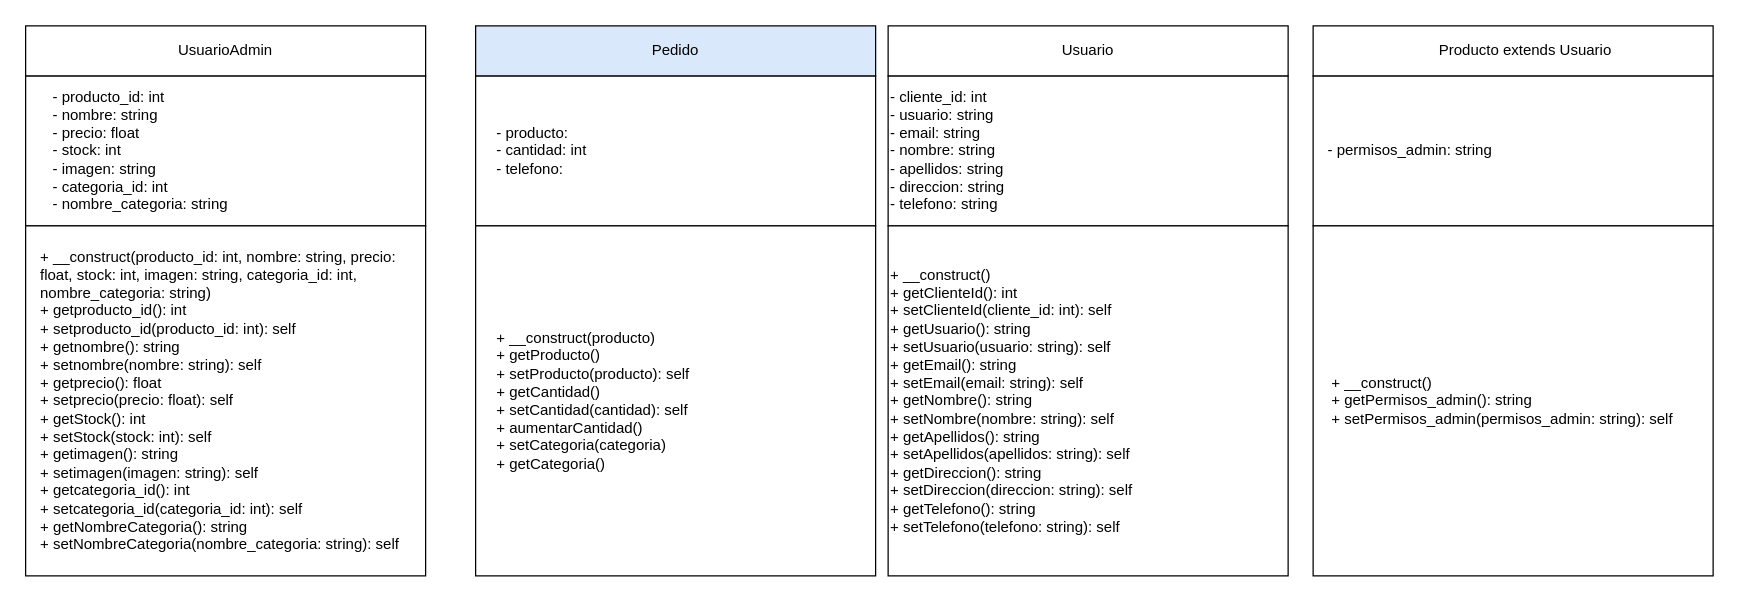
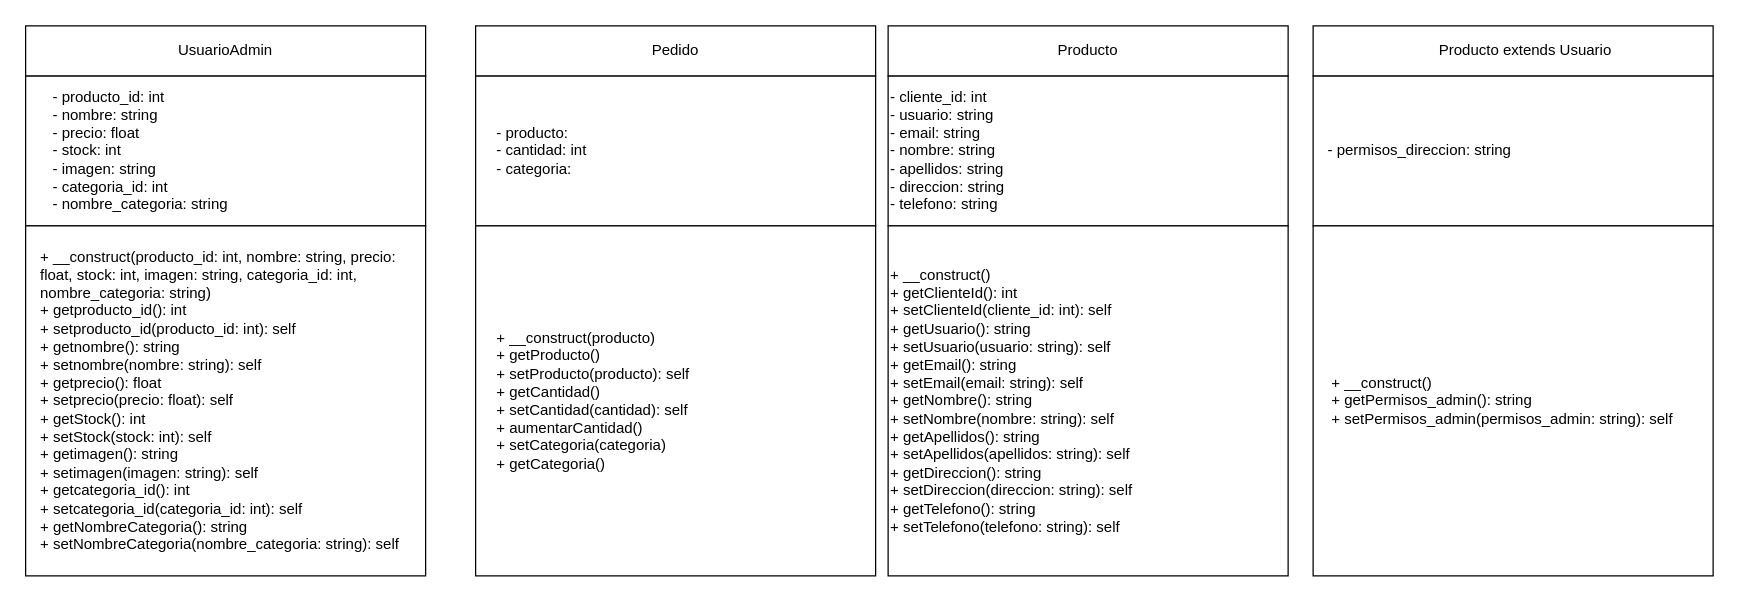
  <mxCell id="0" />
  <mxCell id="1" parent="0" />
  <mxCell id="2" value="" style="rounded=0;whiteSpace=wrap;html=1;" vertex="1" parent="1"><mxGeometry x="380" y="60" width="320" height="120" as="geometry" /></mxCell>
  <mxCell id="3" value="" style="rounded=0;whiteSpace=wrap;html=1;" vertex="1" parent="1"><mxGeometry x="380" y="180" width="320" height="280" as="geometry" /></mxCell>
  <mxCell id="4" value="" style="rounded=0;whiteSpace=wrap;html=1;" vertex="1" parent="1"><mxGeometry x="710" y="60" width="320" height="120" as="geometry" /></mxCell>
  <mxCell id="5" value="" style="rounded=0;whiteSpace=wrap;html=1;" vertex="1" parent="1"><mxGeometry x="710" y="180" width="320" height="280" as="geometry" /></mxCell>
  <mxCell id="6" value="" style="rounded=0;whiteSpace=wrap;html=1;" vertex="1" parent="1"><mxGeometry x="1050" y="60" width="320" height="120" as="geometry" /></mxCell>
  <mxCell id="7" value="" style="rounded=0;whiteSpace=wrap;html=1;" vertex="1" parent="1"><mxGeometry x="1050" y="180" width="320" height="280" as="geometry" /></mxCell>
  <mxCell id="8" value="" style="rounded=0;whiteSpace=wrap;html=1;" vertex="1" parent="1"><mxGeometry x="20" y="60" width="320" height="120" as="geometry" /></mxCell>
  <mxCell id="9" value="&lt;div&gt;- producto_id: int&lt;/div&gt;&lt;div&gt;- nombre: string&lt;/div&gt;&lt;div&gt;- precio: float&lt;/div&gt;&lt;div&gt;- stock: int&lt;/div&gt;&lt;div&gt;- imagen: string&lt;/div&gt;&lt;div&gt;- categoria_id: int&lt;/div&gt;&lt;div&gt;- nombre_categoria: string&lt;/div&gt;" style="text;html=1;strokeColor=none;fillColor=none;align=left;verticalAlign=middle;whiteSpace=wrap;rounded=0;" vertex="1" parent="1"><mxGeometry x="40" y="50" width="160" height="140" as="geometry" /></mxCell>
  <mxCell id="10" value="" style="rounded=0;whiteSpace=wrap;html=1;" vertex="1" parent="1"><mxGeometry x="20" y="180" width="320" height="280" as="geometry" /></mxCell>
  <mxCell id="11" value="&lt;div&gt;+ __construct(producto_id: int, nombre: string, precio: float, stock: int, imagen: string, categoria_id: int, nombre_categoria: string)&lt;/div&gt;&lt;div&gt;+ getproducto_id(): int&lt;/div&gt;&lt;div&gt;+ setproducto_id(producto_id: int): self&lt;/div&gt;&lt;div&gt;+ getnombre(): string&lt;/div&gt;&lt;div&gt;+ setnombre(nombre: string): self&lt;/div&gt;&lt;div&gt;+ getprecio(): float&lt;/div&gt;&lt;div&gt;+ setprecio(precio: float): self&lt;/div&gt;&lt;div&gt;+ getStock(): int&lt;/div&gt;&lt;div&gt;+ setStock(stock: int): self&lt;/div&gt;&lt;div&gt;+ getimagen(): string&lt;/div&gt;&lt;div&gt;+ setimagen(imagen: string): self&lt;/div&gt;&lt;div&gt;+ getcategoria_id(): int&lt;/div&gt;&lt;div&gt;+ setcategoria_id(categoria_id: int): self&lt;/div&gt;&lt;div&gt;+ getNombreCategoria(): string&lt;/div&gt;&lt;div&gt;+ setNombreCategoria(nombre_categoria: string): self&lt;/div&gt;" style="text;html=1;strokeColor=none;fillColor=none;align=left;verticalAlign=middle;whiteSpace=wrap;rounded=0;" vertex="1" parent="1"><mxGeometry x="30" y="180" width="290" height="280" as="geometry" /></mxCell>
  <mxCell id="12" value="UsuarioAdmin" style="rounded=0;whiteSpace=wrap;html=1;" vertex="1" parent="1"><mxGeometry x="20" y="20" width="320" height="40" as="geometry" /></mxCell>
  <mxCell id="13" value="&lt;div&gt;+ __construct(producto)&lt;/div&gt;&lt;div&gt;+ getProducto()&lt;/div&gt;&lt;div&gt;+ setProducto(producto): self&lt;/div&gt;&lt;div&gt;+ getCantidad()&lt;/div&gt;&lt;div&gt;+ setCantidad(cantidad): self&lt;/div&gt;&lt;div&gt;+ aumentarCantidad()&lt;/div&gt;&lt;div&gt;+ setCategoria(categoria)&lt;/div&gt;&lt;div&gt;+ getCategoria()&lt;/div&gt;" style="text;html=1;strokeColor=none;fillColor=none;align=left;verticalAlign=middle;whiteSpace=wrap;rounded=0;" vertex="1" parent="1"><mxGeometry x="395" y="180" width="270" height="280" as="geometry" /></mxCell>
- <mxCell id="14" value="- producto: &lt;br&gt;- cantidad: int&lt;br&gt;- telefono: " style="text;html=1;strokeColor=none;fillColor=none;align=left;verticalAlign=middle;whiteSpace=wrap;rounded=0;" vertex="1" parent="1"><mxGeometry x="395" y="50" width="160" height="140" as="geometry" /></mxCell>
- <mxCell id="15" value="Pedido" style="rounded=0;whiteSpace=wrap;html=1;fillColor=#dae8fc;" vertex="1" parent="1"><mxGeometry x="380" y="20" width="320" height="40" as="geometry" /></mxCell>
+ <mxCell id="14" value="- producto: &lt;br&gt;- cantidad: int&lt;br&gt;- categoria: " style="text;html=1;strokeColor=none;fillColor=none;align=left;verticalAlign=middle;whiteSpace=wrap;rounded=0;" vertex="1" parent="1"><mxGeometry x="395" y="50" width="160" height="140" as="geometry" /></mxCell>
+ <mxCell id="15" value="Pedido" style="rounded=0;whiteSpace=wrap;html=1;" vertex="1" parent="1"><mxGeometry x="380" y="20" width="320" height="40" as="geometry" /></mxCell>
  <mxCell id="16" value="&lt;div&gt;- cliente_id: int&lt;/div&gt;&lt;div&gt;- usuario: string&lt;/div&gt;&lt;div&gt;- email: string&lt;/div&gt;&lt;div&gt;- nombre: string&lt;/div&gt;&lt;div&gt;- apellidos: string&lt;/div&gt;&lt;div&gt;- direccion: string&lt;/div&gt;&lt;div&gt;- telefono: string&lt;/div&gt;" style="text;html=1;strokeColor=none;fillColor=none;align=left;verticalAlign=middle;whiteSpace=wrap;rounded=0;" vertex="1" parent="1"><mxGeometry x="710" y="50" width="160" height="140" as="geometry" /></mxCell>
  <mxCell id="17" value="&lt;div&gt;+ __construct()&lt;/div&gt;&lt;div&gt;+ getClienteId(): int&lt;/div&gt;&lt;div&gt;+ setClienteId(cliente_id: int): self&lt;/div&gt;&lt;div&gt;+ getUsuario(): string&lt;/div&gt;&lt;div&gt;+ setUsuario(usuario: string): self&lt;/div&gt;&lt;div&gt;+ getEmail(): string&lt;/div&gt;&lt;div&gt;+ setEmail(email: string): self&lt;/div&gt;&lt;div&gt;+ getNombre(): string&lt;/div&gt;&lt;div&gt;+ setNombre(nombre: string): self&lt;/div&gt;&lt;div&gt;+ getApellidos(): string&lt;/div&gt;&lt;div&gt;+ setApellidos(apellidos: string): self&lt;/div&gt;&lt;div&gt;+ getDireccion(): string&lt;/div&gt;&lt;div&gt;+ setDireccion(direccion: string): self&lt;/div&gt;&lt;div&gt;+ getTelefono(): string&lt;/div&gt;&lt;div&gt;+ setTelefono(telefono: string): self&lt;/div&gt;" style="text;html=1;strokeColor=none;fillColor=none;align=left;verticalAlign=middle;whiteSpace=wrap;rounded=0;" vertex="1" parent="1"><mxGeometry x="710" y="180" width="270" height="280" as="geometry" /></mxCell>
- <mxCell id="18" value="- permisos_admin: string" style="text;html=1;strokeColor=none;fillColor=none;align=left;verticalAlign=middle;whiteSpace=wrap;rounded=0;" vertex="1" parent="1"><mxGeometry x="1060" y="50" width="160" height="140" as="geometry" /></mxCell>
+ <mxCell id="18" value="- permisos_direccion: string" style="text;html=1;strokeColor=none;fillColor=none;align=left;verticalAlign=middle;whiteSpace=wrap;rounded=0;" vertex="1" parent="1"><mxGeometry x="1060" y="50" width="160" height="140" as="geometry" /></mxCell>
  <mxCell id="19" value="&lt;div&gt;+ __construct()&lt;/div&gt;&lt;div&gt;+ getPermisos_admin(): string&lt;/div&gt;&lt;div&gt;+ setPermisos_admin(permisos_admin: string): self&lt;/div&gt;" style="text;html=1;strokeColor=none;fillColor=none;align=left;verticalAlign=middle;whiteSpace=wrap;rounded=0;" vertex="1" parent="1"><mxGeometry x="1063" y="180" width="294" height="280" as="geometry" /></mxCell>
- <mxCell id="20" value="Usuario" style="rounded=0;whiteSpace=wrap;html=1;" vertex="1" parent="1"><mxGeometry x="710" y="20" width="320" height="40" as="geometry" /></mxCell>
+ <mxCell id="20" value="Producto" style="rounded=0;whiteSpace=wrap;html=1;" vertex="1" parent="1"><mxGeometry x="710" y="20" width="320" height="40" as="geometry" /></mxCell>
  <mxCell id="21" value="&amp;nbsp; &amp;nbsp; &amp;nbsp; Producto extends Usuario" style="rounded=0;whiteSpace=wrap;html=1;" vertex="1" parent="1"><mxGeometry x="1050" y="20" width="320" height="40" as="geometry" /></mxCell>
